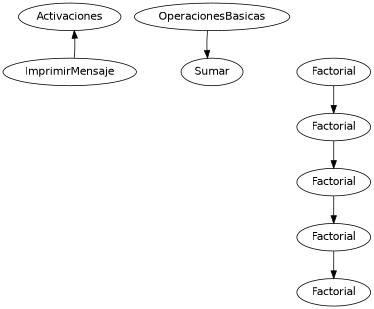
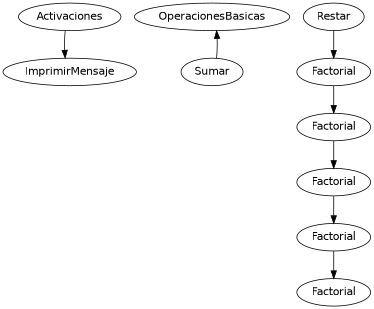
  digraph {
    fontname="DejaVu Sans"
    node [fontname="DejaVu Sans"]
    edge [fontname="DejaVu Sans"]
    n1 [label=Activaciones]
    n2 [label=ImprimirMensaje]
    n3 [label=OperacionesBasicas]
    n4 [label=Sumar]
+   n5 [label=Restar]
    n6 [label=Factorial]
    n7 [label=Factorial]
    n8 [label=Factorial]
    n9 [label=Factorial]
    n10 [label=Factorial]
-   n2 -> n1
-   n3 -> n4
+   n1 -> n2
+   n4 -> n3
+   n5 -> n6
    n6 -> n7
    n7 -> n8
    n8 -> n9
    n9 -> n10
  }
